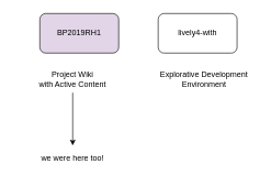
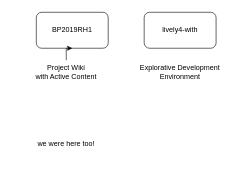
  <mxCell id="0" />
  <mxCell id="1" parent="0" />
  <mxCell id="2" value="lively4-with" style="rounded=1;whiteSpace=wrap;html=1;" parent="1" vertex="1"><mxGeometry x="240" y="20" width="120" height="60" as="geometry" /></mxCell>
- <mxCell id="3" value="BP2019RH1" style="rounded=1;whiteSpace=wrap;html=1;fillColor=#e1d5e7;" parent="1" vertex="1"><mxGeometry x="60" y="20" width="120" height="60" as="geometry" /></mxCell>
- <mxCell id="4" value="Explorative Development Environment" style="text;html=1;strokeColor=none;fillColor=none;align=center;verticalAlign=middle;whiteSpace=wrap;rounded=0;" parent="1" vertex="1"><mxGeometry x="220" y="100" width="180" height="40" as="geometry" /></mxCell>
- <mxCell id="5" value="" style="edgeStyle=orthogonalEdgeStyle;rounded=0;orthogonalLoop=1;jettySize=auto;html=1;" edge="1" parent="1" source="6" target="7"><mxGeometry relative="1" as="geometry" /></mxCell>
+ <mxCell id="3" value="BP2019RH1" style="rounded=1;whiteSpace=wrap;html=1;" parent="1" vertex="1"><mxGeometry x="60" y="20" width="120" height="60" as="geometry" /></mxCell>
+ <mxCell id="4" value="Explorative Development Environment" style="text;html=1;strokeColor=none;fillColor=none;align=center;verticalAlign=middle;whiteSpace=wrap;rounded=0;" parent="1" vertex="1"><mxGeometry x="210" y="100" width="180" height="40" as="geometry" /></mxCell>
+ <mxCell id="5" value="" style="edgeStyle=orthogonalEdgeStyle;rounded=0;orthogonalLoop=1;jettySize=auto;html=1;" edge="1" parent="1" source="6" target="3"><mxGeometry relative="1" as="geometry" /></mxCell>
  <mxCell id="6" value="Project Wiki&lt;br&gt;with Active Content" style="text;html=1;strokeColor=none;fillColor=none;align=center;verticalAlign=middle;whiteSpace=wrap;rounded=0;" parent="1" vertex="1"><mxGeometry x="20" y="100" width="180" height="40" as="geometry" /></mxCell>
  <mxCell id="7" value="we were here too!" style="text;html=1;strokeColor=none;fillColor=none;align=center;verticalAlign=middle;whiteSpace=wrap;rounded=0;" vertex="1" parent="1"><mxGeometry x="20" y="220" width="180" height="40" as="geometry" /></mxCell>
